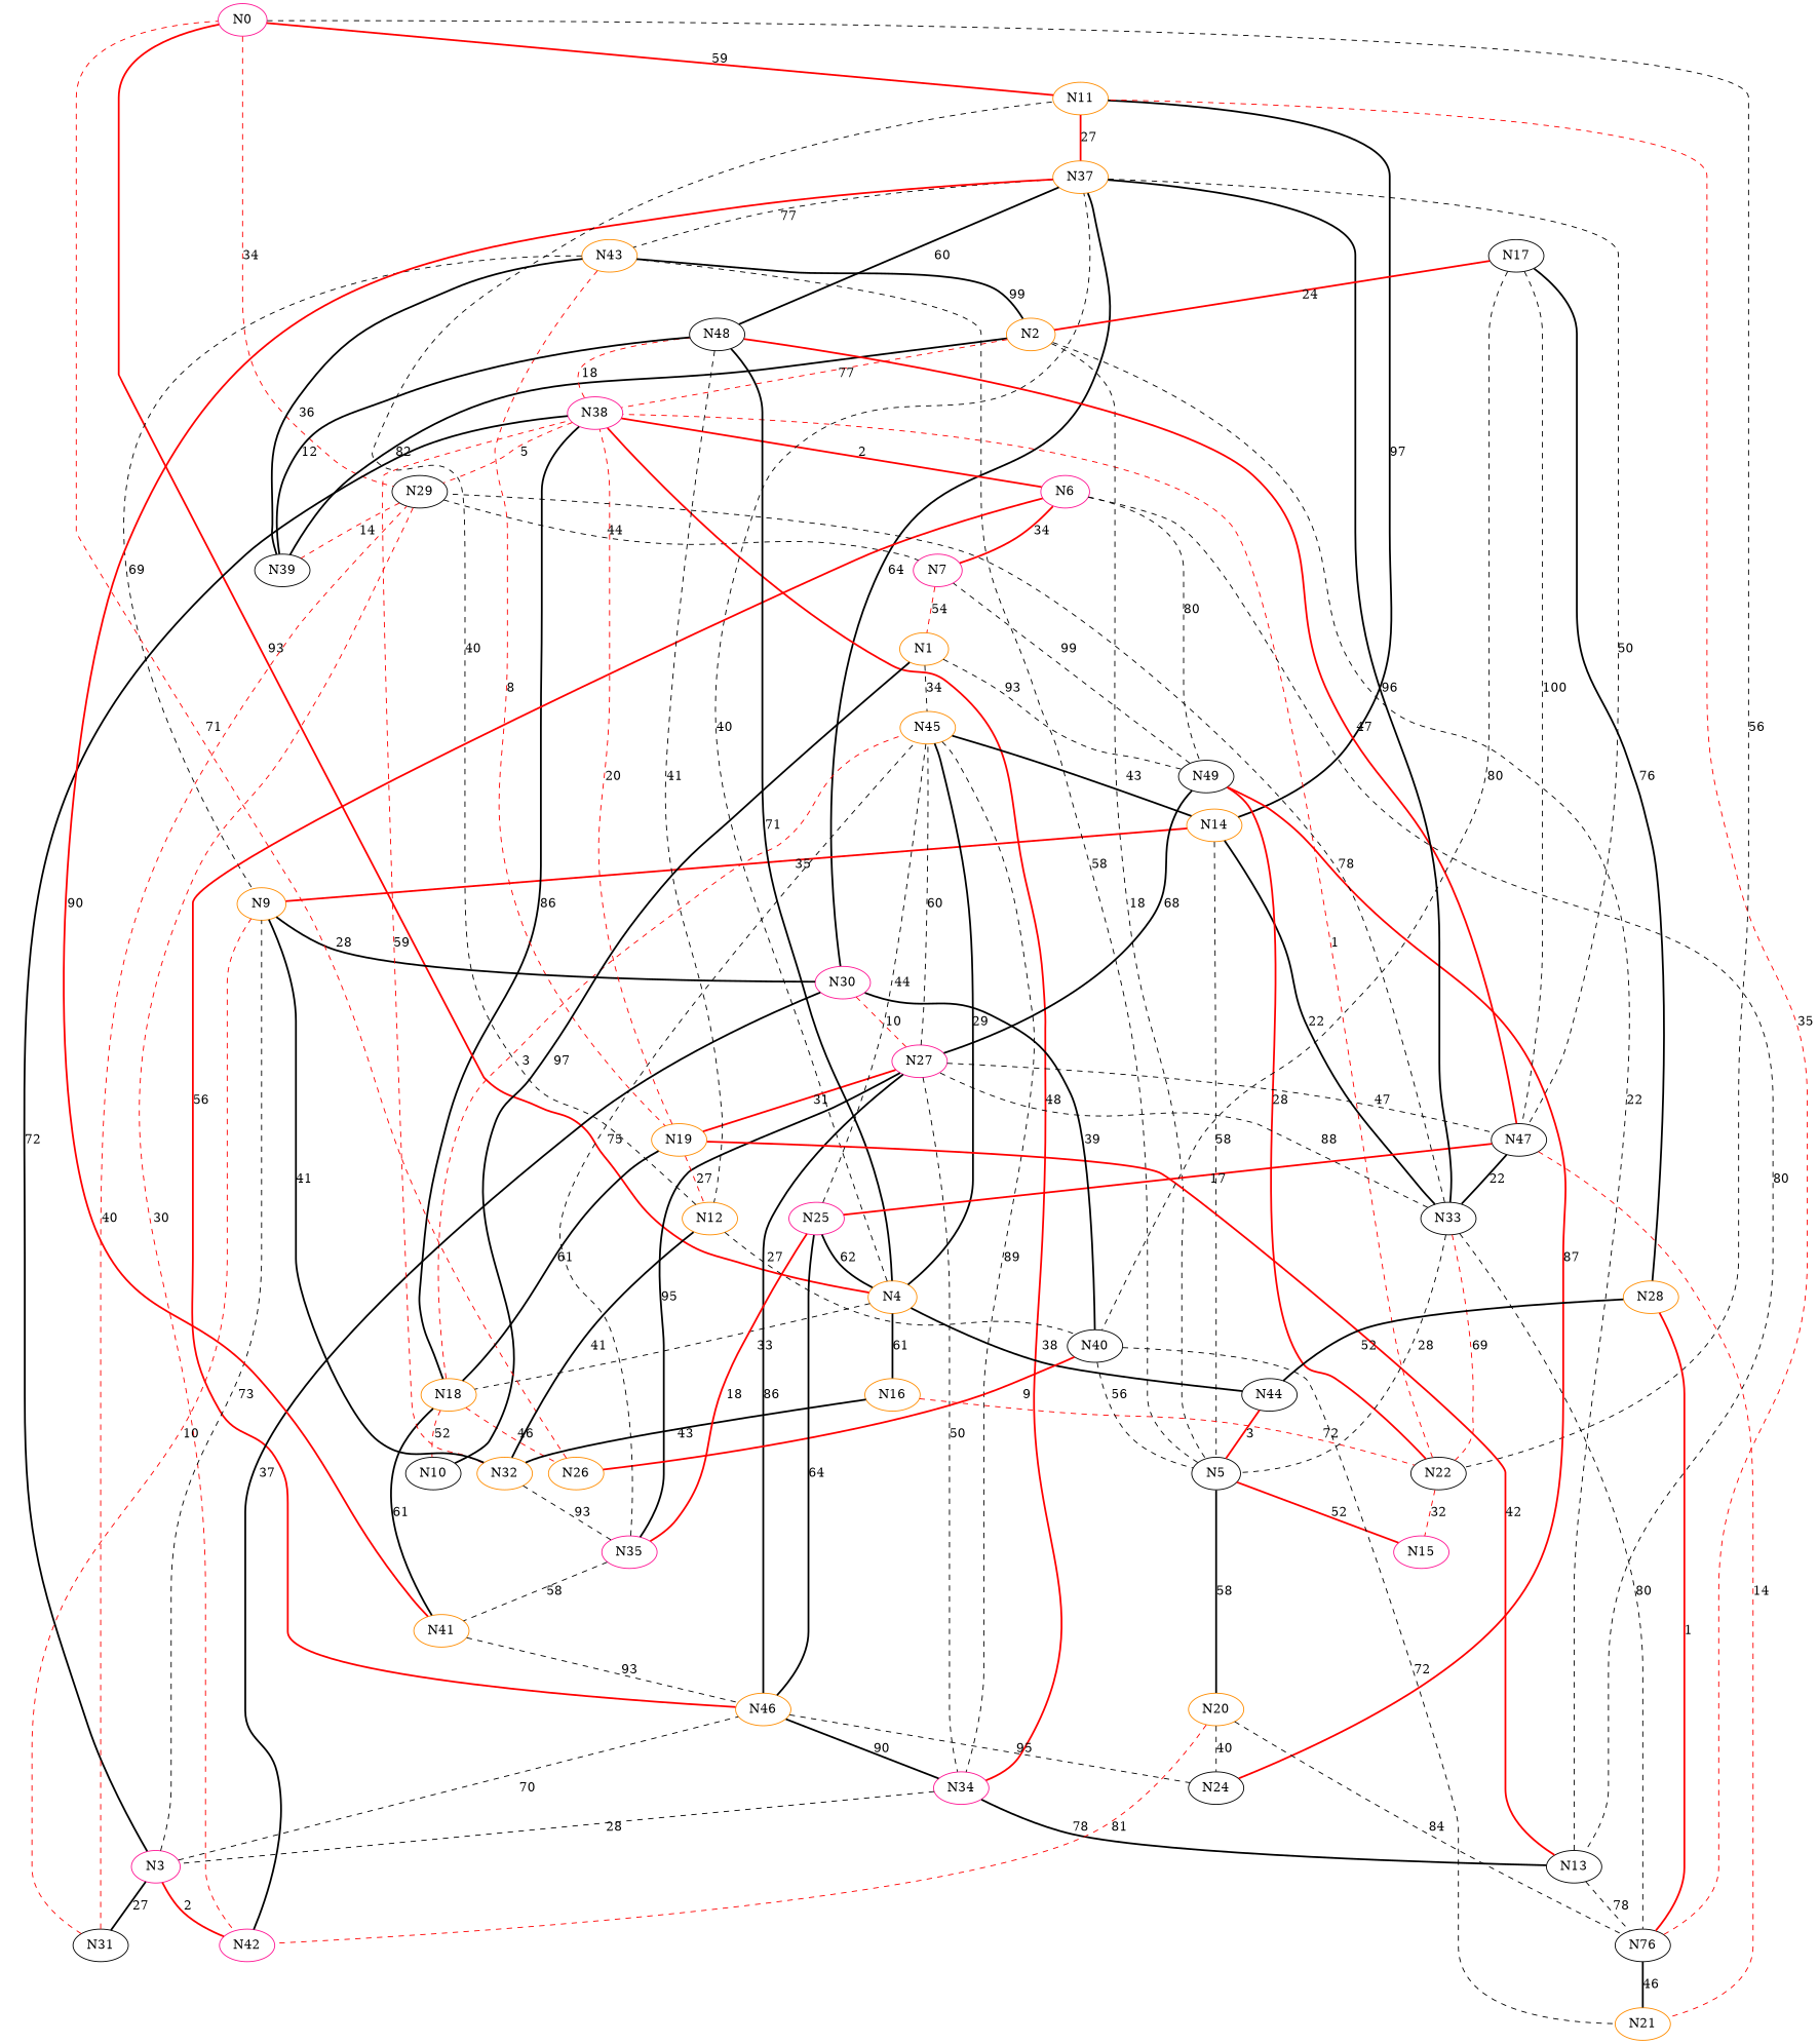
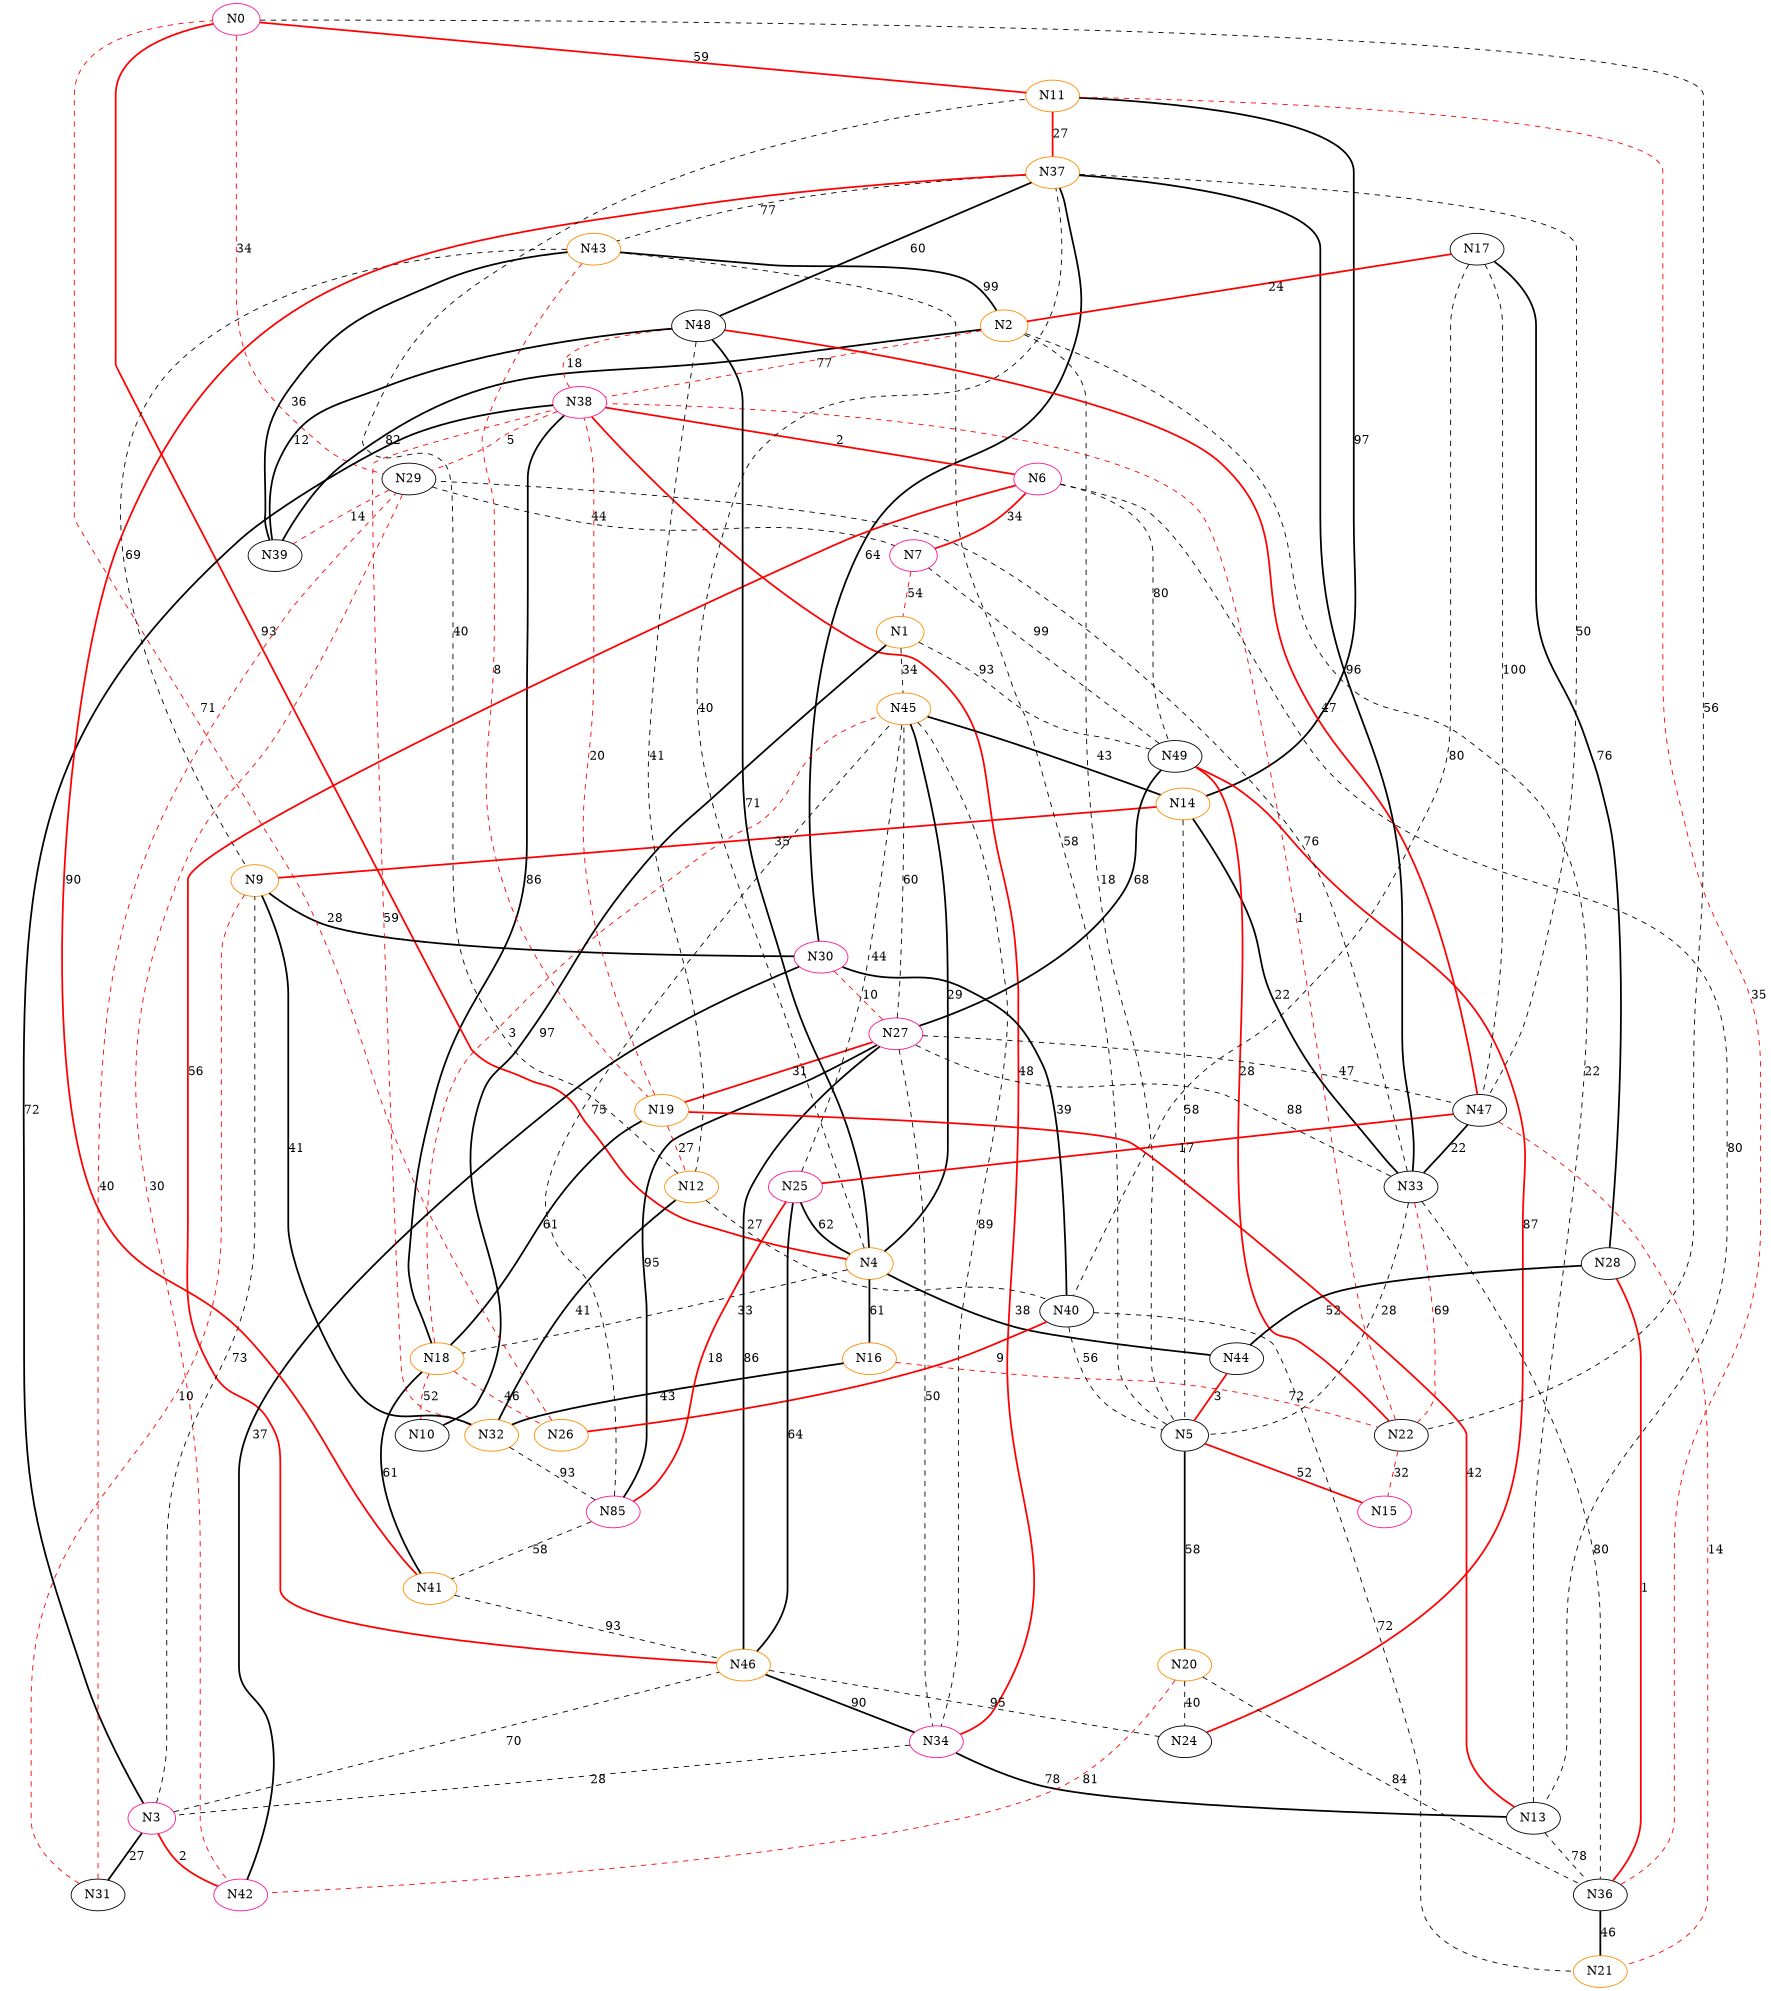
  graph {
    node [color=darkorange]
    edge [color=black style=dashed]
    n1 [color=deeppink label=N0]
    n2 [label=N11]
    n3 [color=black label=N22]
    n4 [color=black label=N29]
    n5 [label=N37]
    n6 [label=N14]
    n7 [color=deeppink label=N38]
    n8 [color=deeppink label=N15]
    n9 [color=deeppink label=N42]
    n10 [color=deeppink label=N7]
    n11 [color=black label=N39]
    n12 [label=N1]
    n13 [label=N45]
    n14 [color=black label=N49]
    n15 [label=N4]
    n16 [color=deeppink label=N34]
    n17 [color=black label=N24]
    n18 [color=deeppink label=N27]
    n19 [label=N2]
    n20 [color=black label=N5]
    n21 [label=N20]
    n22 [label=N43]
    n23 [label=N18]
    n24 [color=deeppink label=N6]
    n25 [color=deeppink label=N3]
    n26 [label=N9]
    n27 [color=black label=N31]
    n28 [label=N46]
    n29 [color=deeppink label=N30]
    n30 [label=N16]
    n31 [color=black label=N44]
    n32 [label=N32]
    n33 [color=black label=N10]
    n34 [label=N26]
    n35 [label=N41]
    n36 [color=black label=N48]
    n37 [color=black label=N47]
-   n38 [color=black label=N76]
+   n38 [color=black label=N36]
    n39 [label=N19]
    n40 [color=black label=N13]
    n41 [label=N12]
    n42 [color=black label=N33]
    n43 [color=black label=N40]
-   n44 [color=deeppink label=N35]
+   n44 [color=deeppink label=N85]
    n45 [label=N21]
    n46 [color=black label=N17]
-   n47 [label=N28]
+   n47 [color=black label=N28]
    n48 [color=deeppink label=N25]
    n1 -- n2 [color=red label=59 style=bold]
    n1 -- n3 [label=56]
    n1 -- n4 [color=red label=34]
    n2 -- n5 [color=red label=27 style=bold]
    n2 -- n6 [label=97 style=bold]
    n3 -- n7 [color=red label=1]
    n3 -- n8 [color=red label=32]
    n4 -- n9 [color=red label=30]
    n4 -- n10 [label=44]
    n4 -- n11 [color=red label=14]
    n5 -- n22 [label=77]
    n5 -- n29 [label=64 style=bold]
    n5 -- n36 [label=60 style=bold]
    n5 -- n37 [label=50]
    n6 -- n20 [label=58]
    n6 -- n26 [color=red label=35 style=bold]
    n6 -- n42 [label=22 style=bold]
    n7 -- n4 [color=red label=5]
    n7 -- n16 [color=red label=48 style=bold]
    n7 -- n23 [label=86 style=bold]
    n7 -- n24 [color=red label=2 style=bold]
    n10 -- n12 [color=red label=54]
    n11 -- n19 [label=82 style=bold]
    n11 -- n22 [label=36 style=bold]
    n12 -- n13 [label=34]
    n12 -- n14 [label=93]
    n13 -- n6 [label=43 style=bold]
    n13 -- n15 [label=29 style=bold]
    n13 -- n16 [label=89]
    n14 -- n3 [color=red label=28 style=bold]
    n14 -- n10 [label=99]
    n14 -- n17 [color=red label=87 style=bold]
    n14 -- n18 [label=68 style=bold]
    n15 -- n1 [color=red label=93 style=bold]
    n15 -- n5 [label=40]
    n15 -- n23 [label=33]
    n15 -- n30 [label=61 style=bold]
    n15 -- n31 [label=38 style=bold]
    n16 -- n25 [label=28]
    n16 -- n40 [label=78 style=bold]
    n18 -- n13 [label=60]
    n18 -- n16 [label=50]
    n18 -- n37 [label=47]
    n18 -- n39 [color=red label=31 style=bold]
    n18 -- n44 [label=95 style=bold]
    n19 -- n7 [color=red label=77]
    n19 -- n20 [label=18]
    n20 -- n8 [color=red label=52 style=bold]
    n20 -- n21 [label=58 style=bold]
    n20 -- n22 [label=58]
    n21 -- n9 [color=red label=81]
    n21 -- n17 [label=40]
    n21 -- n38 [label=84]
    n22 -- n19 [label=99 style=bold]
    n22 -- n26 [label=69]
    n22 -- n39 [color=red label=8]
    n23 -- n13 [color=red label=3]
    n23 -- n33 [color=red label=52]
    n23 -- n34 [color=red label=46]
    n23 -- n35 [label=61 style=bold]
    n24 -- n10 [color=red label=34 style=bold]
    n24 -- n14 [label=80]
    n24 -- n28 [color=red label=56 style=bold]
    n24 -- n40 [label=80]
    n25 -- n7 [label=72 style=bold]
    n25 -- n9 [color=red label=2 style=bold]
    n25 -- n26 [label=73]
    n25 -- n27 [label=27 style=bold]
    n25 -- n28 [label=70]
    n26 -- n29 [label=28 style=bold]
    n27 -- n4 [color=red label=40]
    n27 -- n26 [color=red label=10]
    n28 -- n16 [label=90 style=bold]
    n28 -- n17 [label=95]
    n28 -- n18 [label=86 style=bold]
    n29 -- n9 [label=37 style=bold]
    n29 -- n18 [color=red label=10]
    n30 -- n3 [color=red label=72]
    n30 -- n32 [label=43 style=bold]
    n31 -- n20 [color=red label=3 style=bold]
    n32 -- n7 [color=red label=59]
    n32 -- n26 [label=41 style=bold]
    n32 -- n44 [label=93]
    n33 -- n12 [label=97 style=bold]
    n34 -- n1 [color=red label=71]
    n35 -- n5 [color=red label=90 style=bold]
    n35 -- n28 [label=93]
    n36 -- n7 [color=red label=18]
    n36 -- n11 [label=12 style=bold]
    n36 -- n15 [label=71 style=bold]
    n36 -- n37 [color=red label=47 style=bold]
    n36 -- n41 [label=41]
    n37 -- n42 [label=22 style=bold]
    n37 -- n45 [color=red label=14]
    n37 -- n48 [color=red label=17 style=bold]
    n38 -- n2 [color=red label=35]
    n38 -- n45 [label=46 style=bold]
    n39 -- n7 [color=red label=20]
    n39 -- n23 [label=61 style=bold]
    n39 -- n40 [color=red label=42 style=bold]
    n39 -- n41 [color=red label=27]
    n40 -- n19 [label=22]
    n40 -- n38 [label=78]
    n41 -- n2 [label=40]
    n41 -- n32 [label=41 style=bold]
    n41 -- n43 [label=27]
    n42 -- n3 [color=red label=69]
-   n42 -- n4 [label=78]
+   n42 -- n4 [label=76]
    n42 -- n5 [label=96 style=bold]
    n42 -- n18 [label=88]
    n42 -- n20 [label=28]
    n42 -- n38 [label=80]
    n43 -- n20 [label=56]
    n43 -- n29 [label=39 style=bold]
    n43 -- n34 [color=red label=9 style=bold]
    n43 -- n45 [label=72]
    n44 -- n13 [label=75]
    n44 -- n35 [label=58]
    n46 -- n19 [color=red label=24 style=bold]
    n46 -- n37 [label=100]
    n46 -- n43 [label=80]
    n46 -- n47 [label=76 style=bold]
    n47 -- n31 [label=52 style=bold]
    n47 -- n38 [color=red label=1 style=bold]
    n48 -- n13 [label=44]
    n48 -- n15 [label=62 style=bold]
    n48 -- n28 [label=64 style=bold]
    n48 -- n44 [color=red label=18 style=bold]
  }
